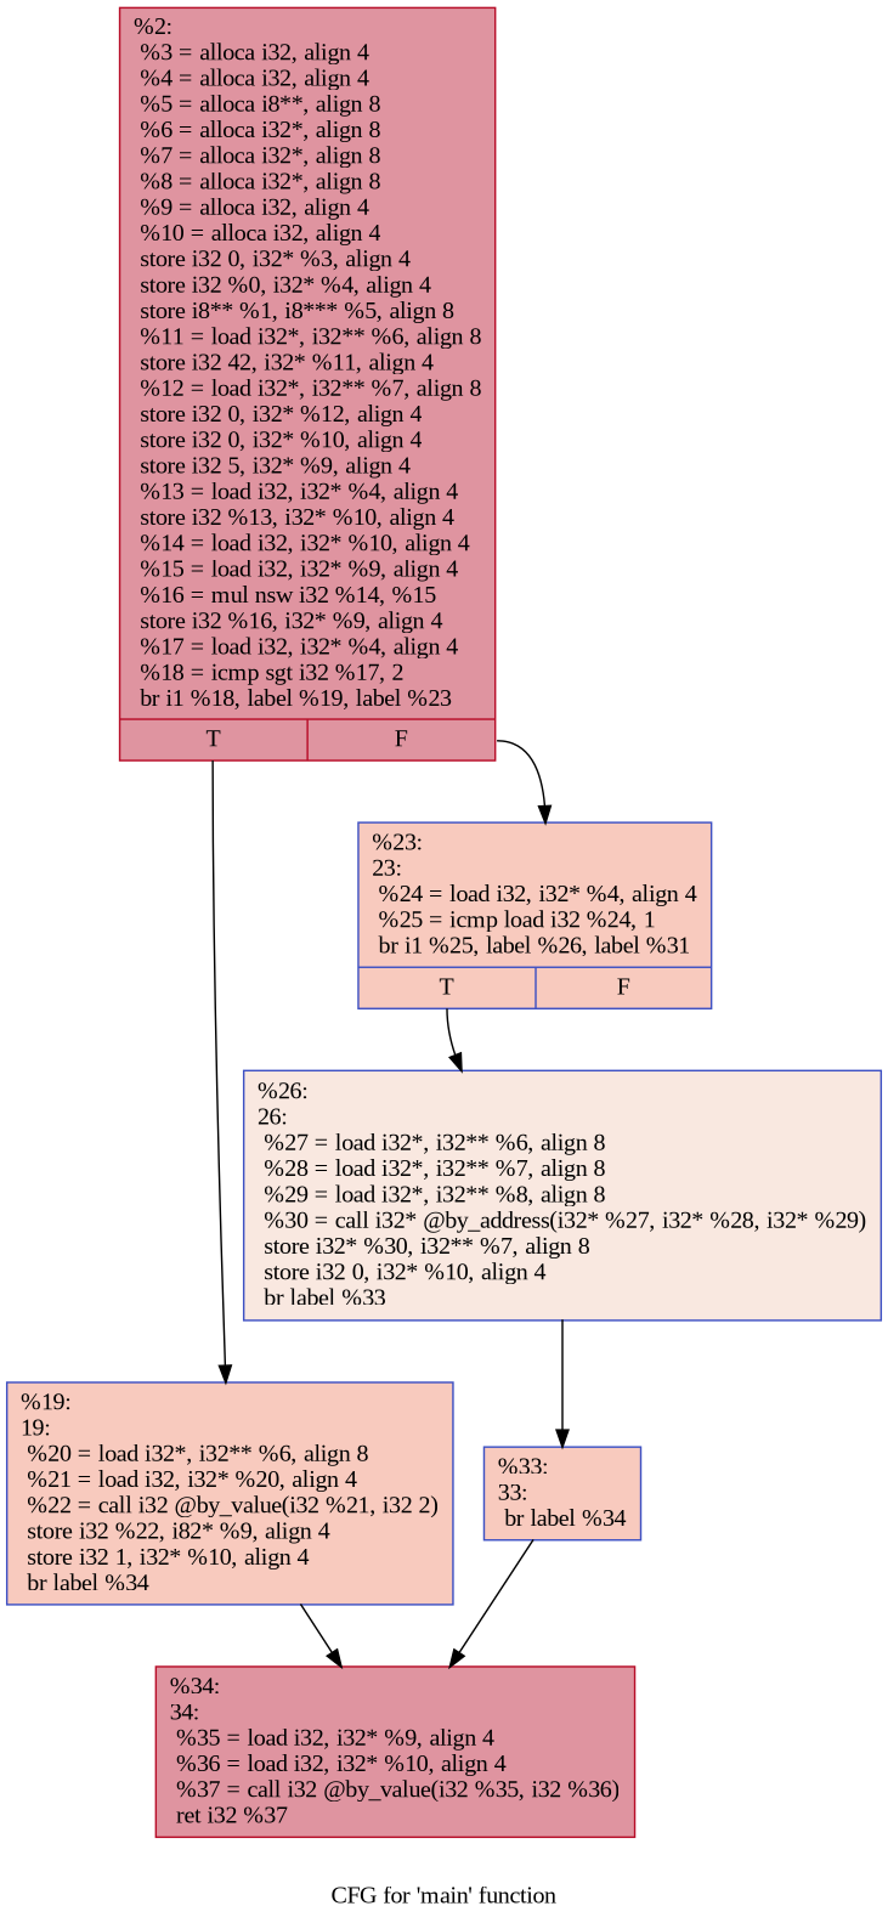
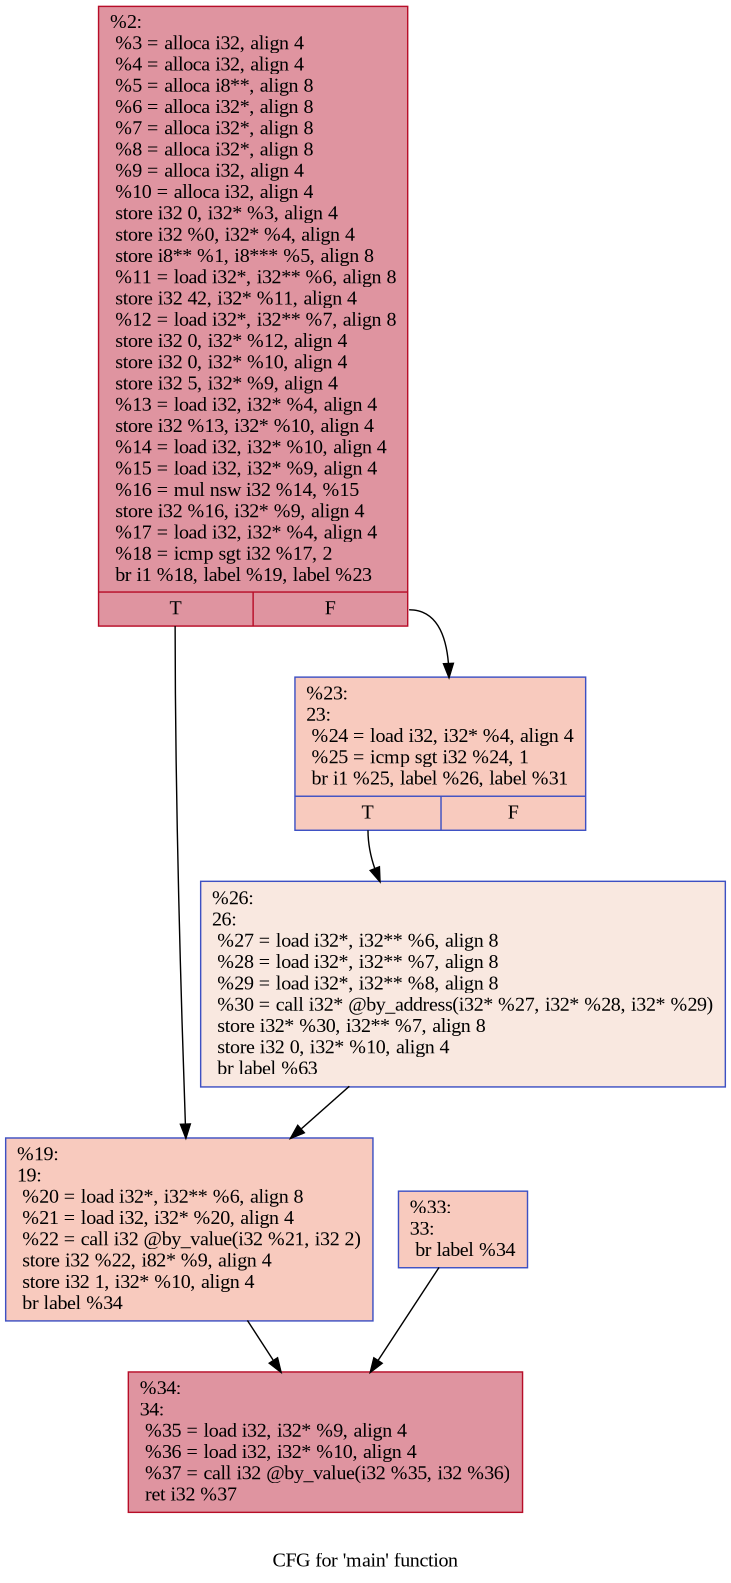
  digraph {
    fontname="Liberation Serif"
    label="CFG for 'main' function"
    node [color="#3d50c3ff" fillcolor="#ef886b70" fontname="Liberation Serif" shape=record style=filled]
    edge [fontname="Liberation Serif"]
    n1 [color="#b70d28ff" fillcolor="#b70d2870" label="{%2:\l  %3 = alloca i32, align 4\l  %4 = alloca i32, align 4\l  %5 = alloca i8**, align 8\l  %6 = alloca i32*, align 8\l  %7 = alloca i32*, align 8\l  %8 = alloca i32*, align 8\l  %9 = alloca i32, align 4\l  %10 = alloca i32, align 4\l  store i32 0, i32* %3, align 4\l  store i32 %0, i32* %4, align 4\l  store i8** %1, i8*** %5, align 8\l  %11 = load i32*, i32** %6, align 8\l  store i32 42, i32* %11, align 4\l  %12 = load i32*, i32** %7, align 8\l  store i32 0, i32* %12, align 4\l  store i32 0, i32* %10, align 4\l  store i32 5, i32* %9, align 4\l  %13 = load i32, i32* %4, align 4\l  store i32 %13, i32* %10, align 4\l  %14 = load i32, i32* %10, align 4\l  %15 = load i32, i32* %9, align 4\l  %16 = mul nsw i32 %14, %15\l  store i32 %16, i32* %9, align 4\l  %17 = load i32, i32* %4, align 4\l  %18 = icmp sgt i32 %17, 2\l  br i1 %18, label %19, label %23\l|{<s0>T|<s1>F}}"]
    n2 [label="{%19:\l19:                                               \l  %20 = load i32*, i32** %6, align 8\l  %21 = load i32, i32* %20, align 4\l  %22 = call i32 @by_value(i32 %21, i32 2)\l  store i32 %22, i82* %9, align 4\l  store i32 1, i32* %10, align 4\l  br label %34\l}"]
-   n3 [label="{%23:\l23:                                               \l  %24 = load i32, i32* %4, align 4\l  %25 = icmp load i32 %24, 1\l  br i1 %25, label %26, label %31\l|{<s0>T|<s1>F}}"]
+   n3 [label="{%23:\l23:                                               \l  %24 = load i32, i32* %4, align 4\l  %25 = icmp sgt i32 %24, 1\l  br i1 %25, label %26, label %31\l|{<s0>T|<s1>F}}"]
    n4 [color="#b70d28ff" fillcolor="#b70d2870" label="{%34:\l34:                                               \l  %35 = load i32, i32* %9, align 4\l  %36 = load i32, i32* %10, align 4\l  %37 = call i32 @by_value(i32 %35, i32 %36)\l  ret i32 %37\l}"]
-   n5 [fillcolor="#f1ccb870" label="{%26:\l26:                                               \l  %27 = load i32*, i32** %6, align 8\l  %28 = load i32*, i32** %7, align 8\l  %29 = load i32*, i32** %8, align 8\l  %30 = call i32* @by_address(i32* %27, i32* %28, i32* %29)\l  store i32* %30, i32** %7, align 8\l  store i32 0, i32* %10, align 4\l  br label %33\l}"]
+   n5 [fillcolor="#f1ccb870" label="{%26:\l26:                                               \l  %27 = load i32*, i32** %6, align 8\l  %28 = load i32*, i32** %7, align 8\l  %29 = load i32*, i32** %8, align 8\l  %30 = call i32* @by_address(i32* %27, i32* %28, i32* %29)\l  store i32* %30, i32** %7, align 8\l  store i32 0, i32* %10, align 4\l  br label %63\l}"]
    n6 [label="{%33:\l33:                                               \l  br label %34\l}"]
    n1 -> n2 [tailport=s0]
    n1 -> n3 [tailport=s1]
    n2 -> n4
    n3 -> n5 [tailport=s0]
-   n5 -> n6
+   n5 -> n2
    n6 -> n4
  }
